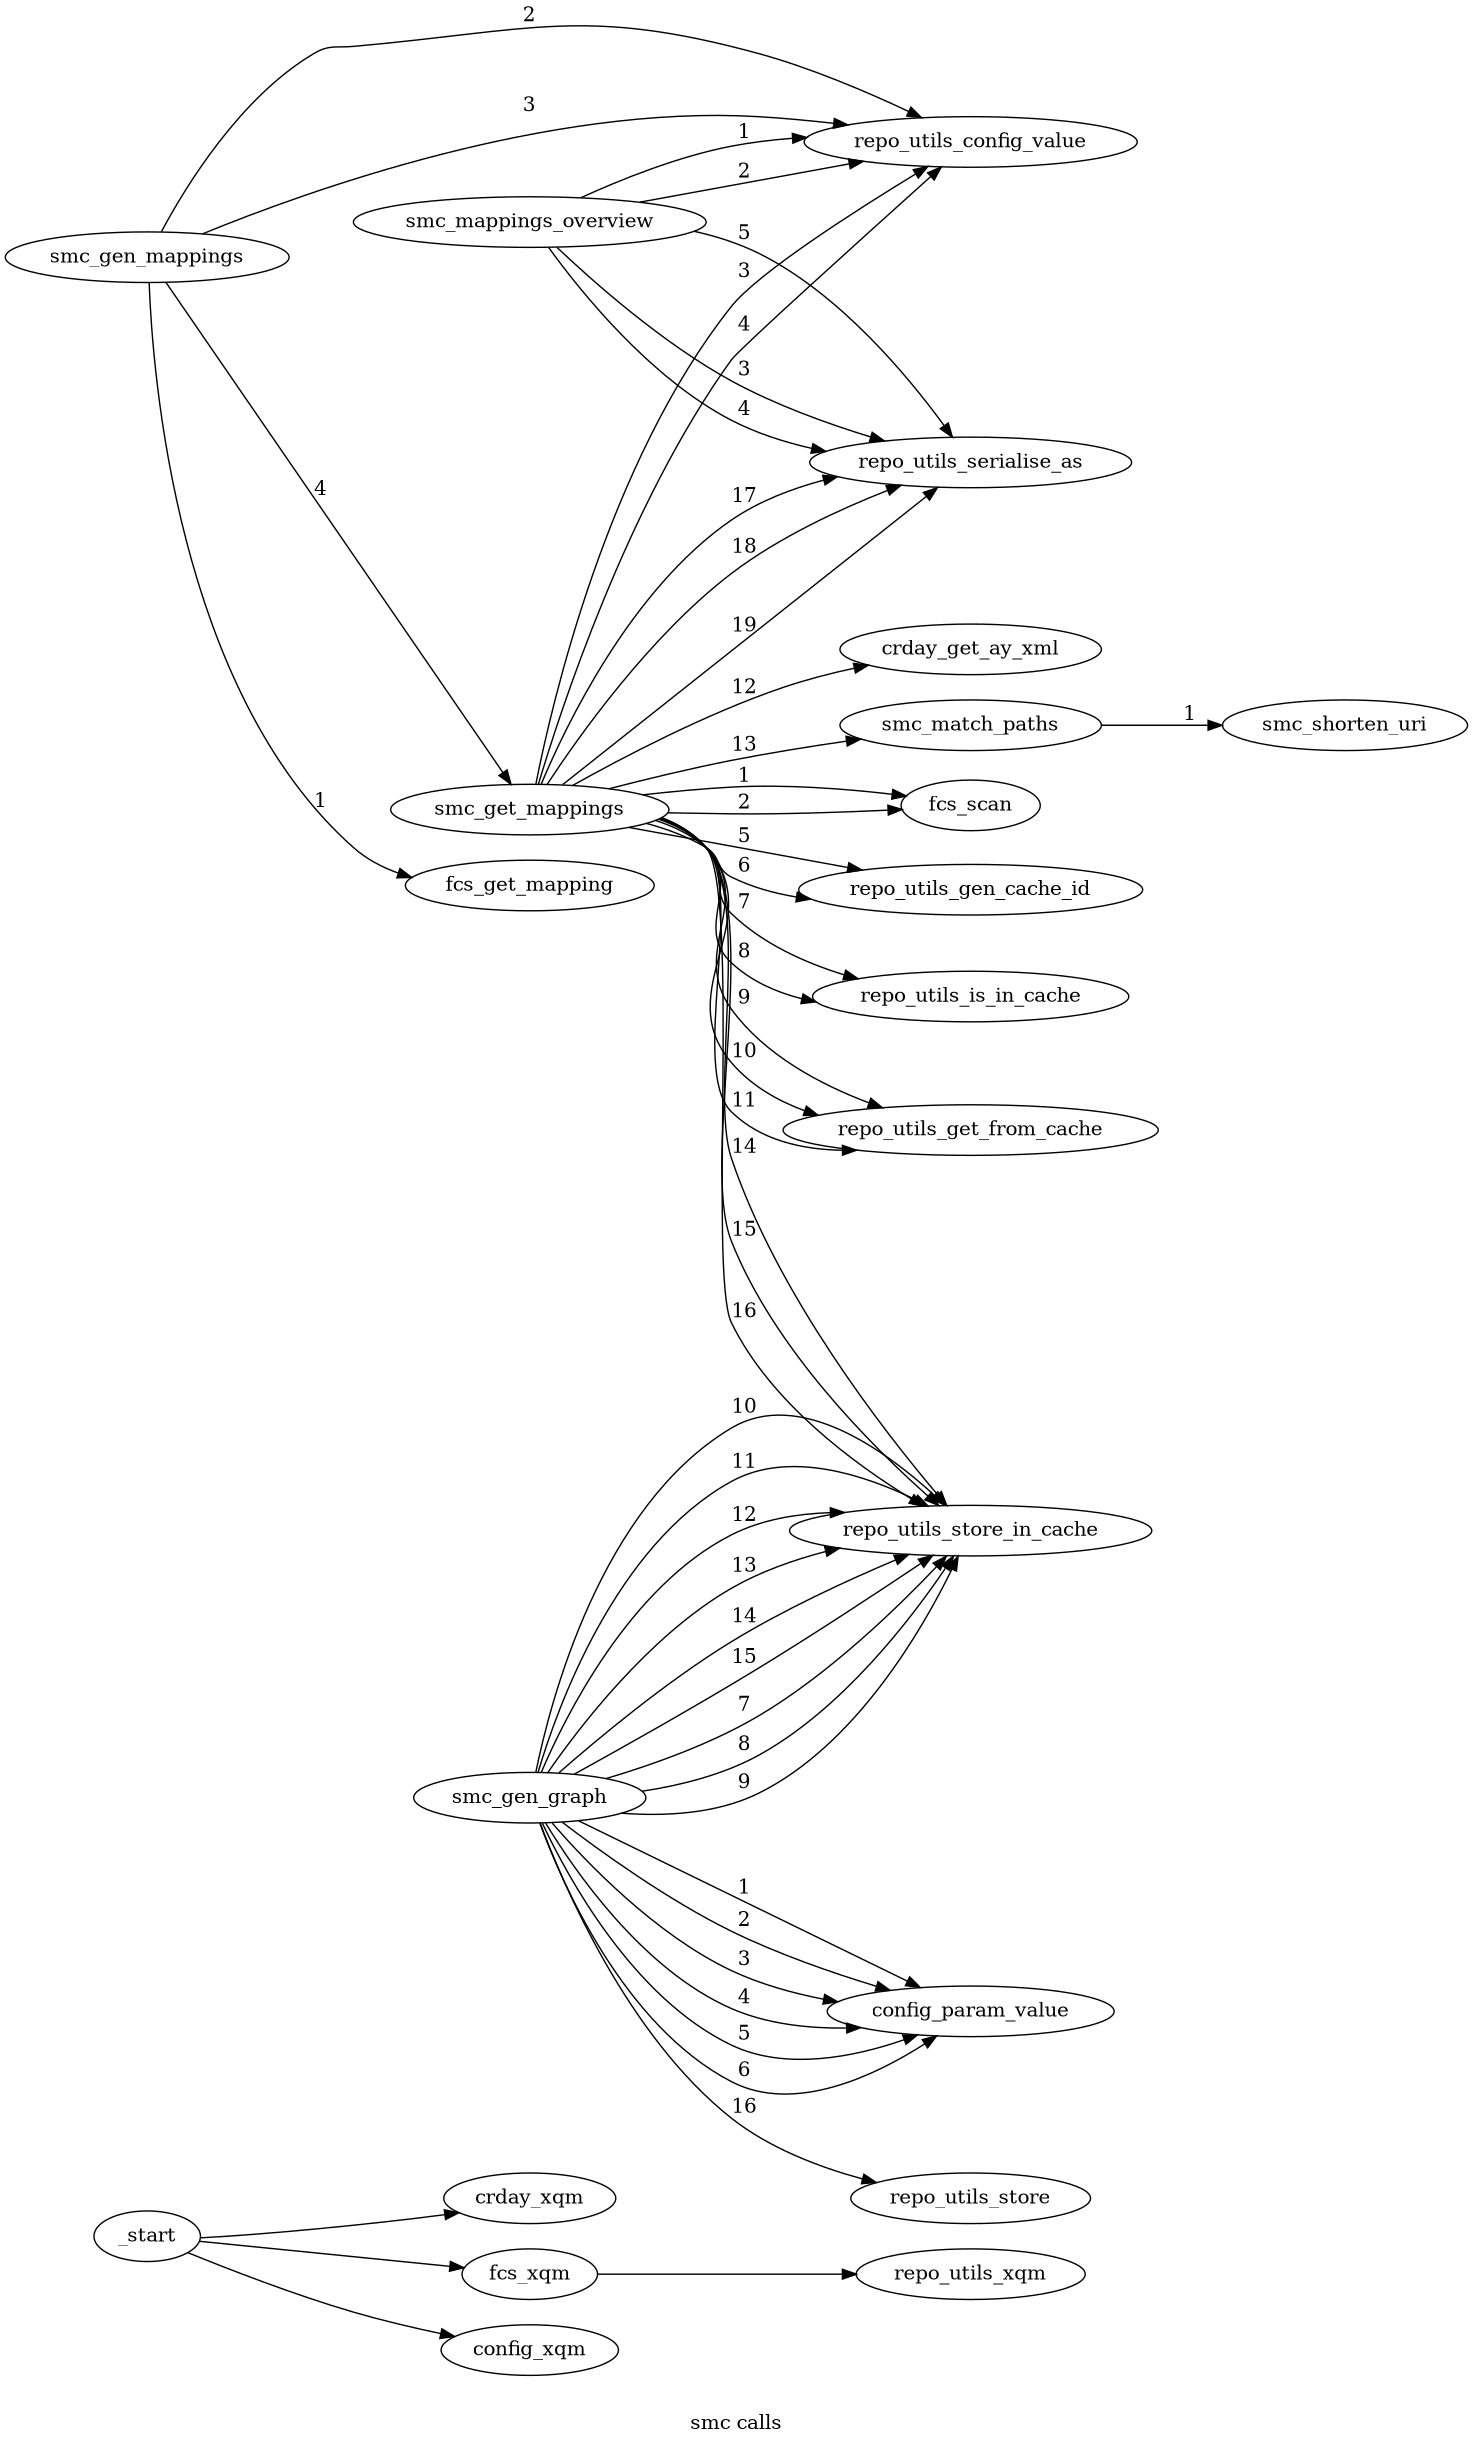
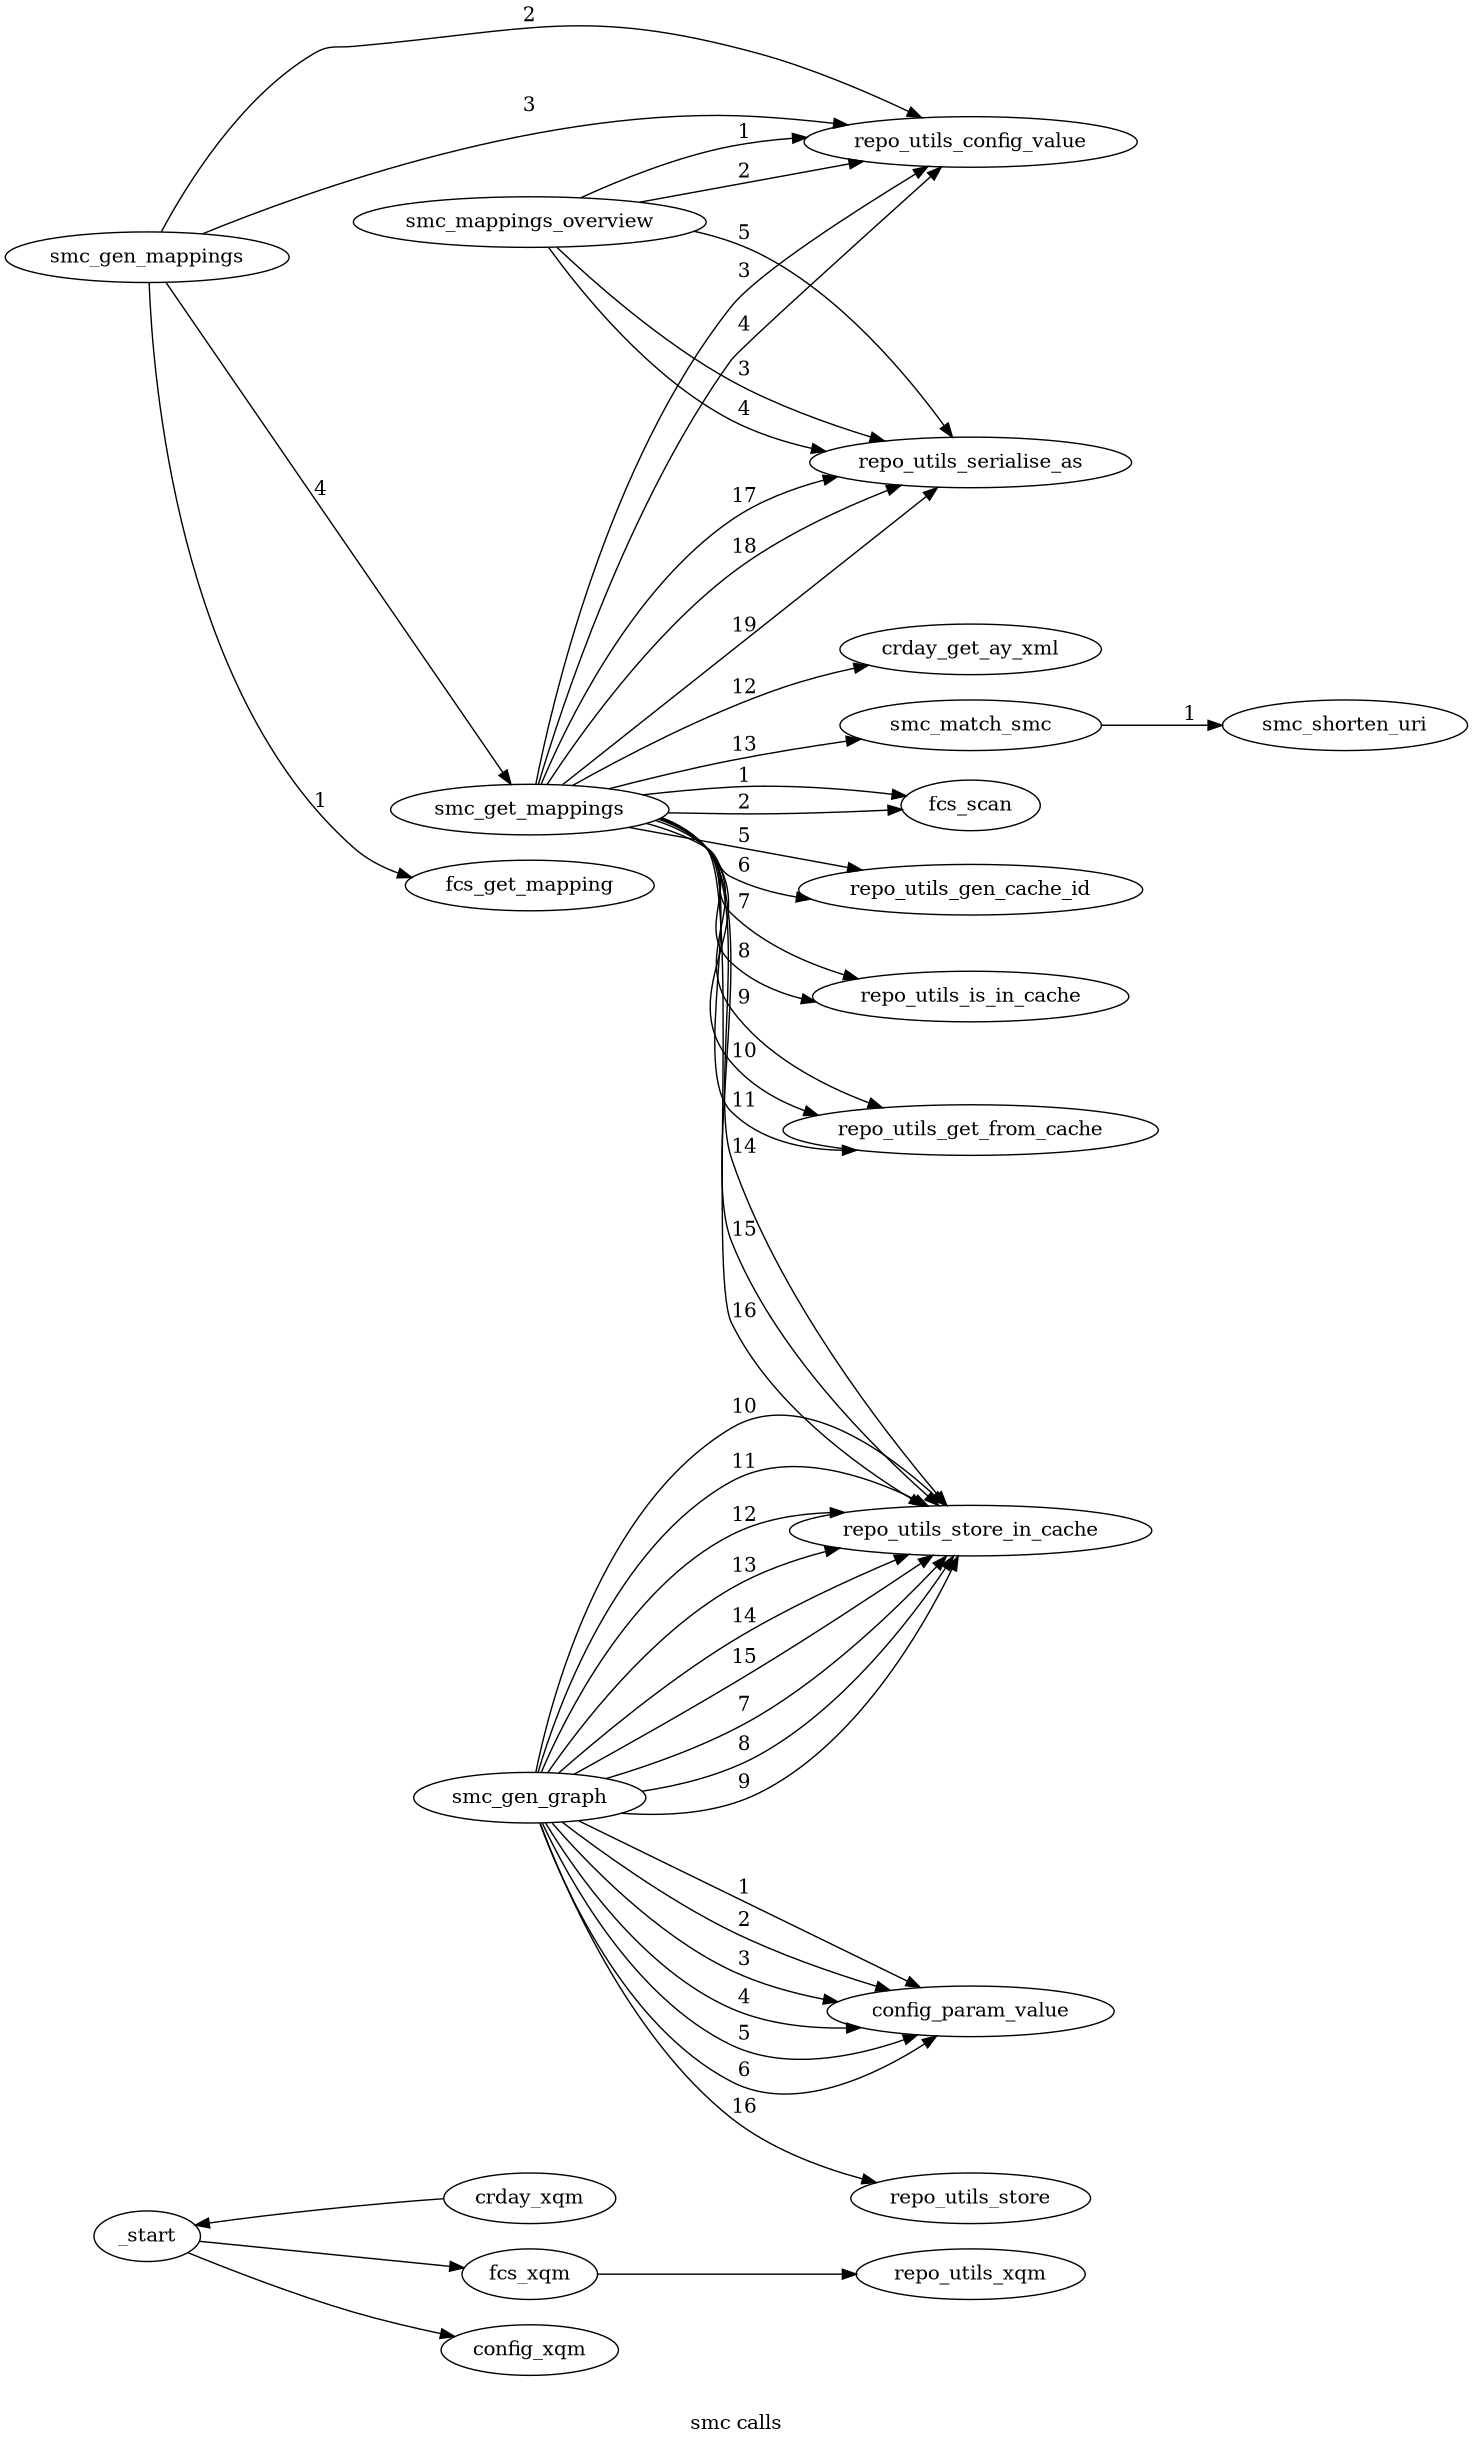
  digraph {
    label="smc calls"
    rankdir=LR
    _start
    crday_xqm
    fcs_xqm
    config_xqm
    repo_utils_xqm
    smc_mappings_overview
    repo_utils_config_value
    repo_utils_serialise_as
    smc_gen_mappings
    fcs_get_mapping
    smc_get_mappings
    fcs_scan
    repo_utils_gen_cache_id
    repo_utils_is_in_cache
    repo_utils_get_from_cache
    crday_get_ay_xml
-   smc_match_paths
+   smc_match_paths [label=smc_match_smc]
    repo_utils_store_in_cache
    smc_shorten_uri
    smc_gen_graph
    config_param_value
    repo_utils_store
-   _start -> crday_xqm
+   crday_xqm -> _start
    _start -> fcs_xqm
    _start -> config_xqm
    fcs_xqm -> repo_utils_xqm
    smc_mappings_overview -> repo_utils_config_value [label=1]
    smc_mappings_overview -> repo_utils_config_value [label=2]
    smc_mappings_overview -> repo_utils_serialise_as [label=3]
    smc_mappings_overview -> repo_utils_serialise_as [label=4]
    smc_mappings_overview -> repo_utils_serialise_as [label=5]
    smc_gen_mappings -> repo_utils_config_value [label=2]
    smc_gen_mappings -> repo_utils_config_value [label=3]
    smc_gen_mappings -> fcs_get_mapping [label=1]
    smc_gen_mappings -> smc_get_mappings [label=4]
    smc_get_mappings -> repo_utils_config_value [label=3]
    smc_get_mappings -> repo_utils_config_value [label=4]
    smc_get_mappings -> repo_utils_serialise_as [label=17]
    smc_get_mappings -> repo_utils_serialise_as [label=18]
    smc_get_mappings -> repo_utils_serialise_as [label=19]
    smc_get_mappings -> fcs_scan [label=1]
    smc_get_mappings -> fcs_scan [label=2]
    smc_get_mappings -> repo_utils_gen_cache_id [label=5]
    smc_get_mappings -> repo_utils_gen_cache_id [label=6]
    smc_get_mappings -> repo_utils_is_in_cache [label=7]
    smc_get_mappings -> repo_utils_is_in_cache [label=8]
    smc_get_mappings -> repo_utils_get_from_cache [label=9]
    smc_get_mappings -> repo_utils_get_from_cache [label=10]
    smc_get_mappings -> repo_utils_get_from_cache [label=11]
    smc_get_mappings -> crday_get_ay_xml [label=12]
    smc_get_mappings -> smc_match_paths [label=13]
    smc_get_mappings -> repo_utils_store_in_cache [label=14]
    smc_get_mappings -> repo_utils_store_in_cache [label=15]
    smc_get_mappings -> repo_utils_store_in_cache [label=16]
    smc_match_paths -> smc_shorten_uri [label=1]
    smc_gen_graph -> repo_utils_store_in_cache [label=7]
    smc_gen_graph -> repo_utils_store_in_cache [label=8]
    smc_gen_graph -> repo_utils_store_in_cache [label=9]
    smc_gen_graph -> repo_utils_store_in_cache [label=10]
    smc_gen_graph -> repo_utils_store_in_cache [label=11]
    smc_gen_graph -> repo_utils_store_in_cache [label=12]
    smc_gen_graph -> repo_utils_store_in_cache [label=13]
    smc_gen_graph -> repo_utils_store_in_cache [label=14]
    smc_gen_graph -> repo_utils_store_in_cache [label=15]
    smc_gen_graph -> config_param_value [label=1]
    smc_gen_graph -> config_param_value [label=2]
    smc_gen_graph -> config_param_value [label=3]
    smc_gen_graph -> config_param_value [label=4]
    smc_gen_graph -> config_param_value [label=5]
    smc_gen_graph -> config_param_value [label=6]
    smc_gen_graph -> repo_utils_store [label=16]
  }
